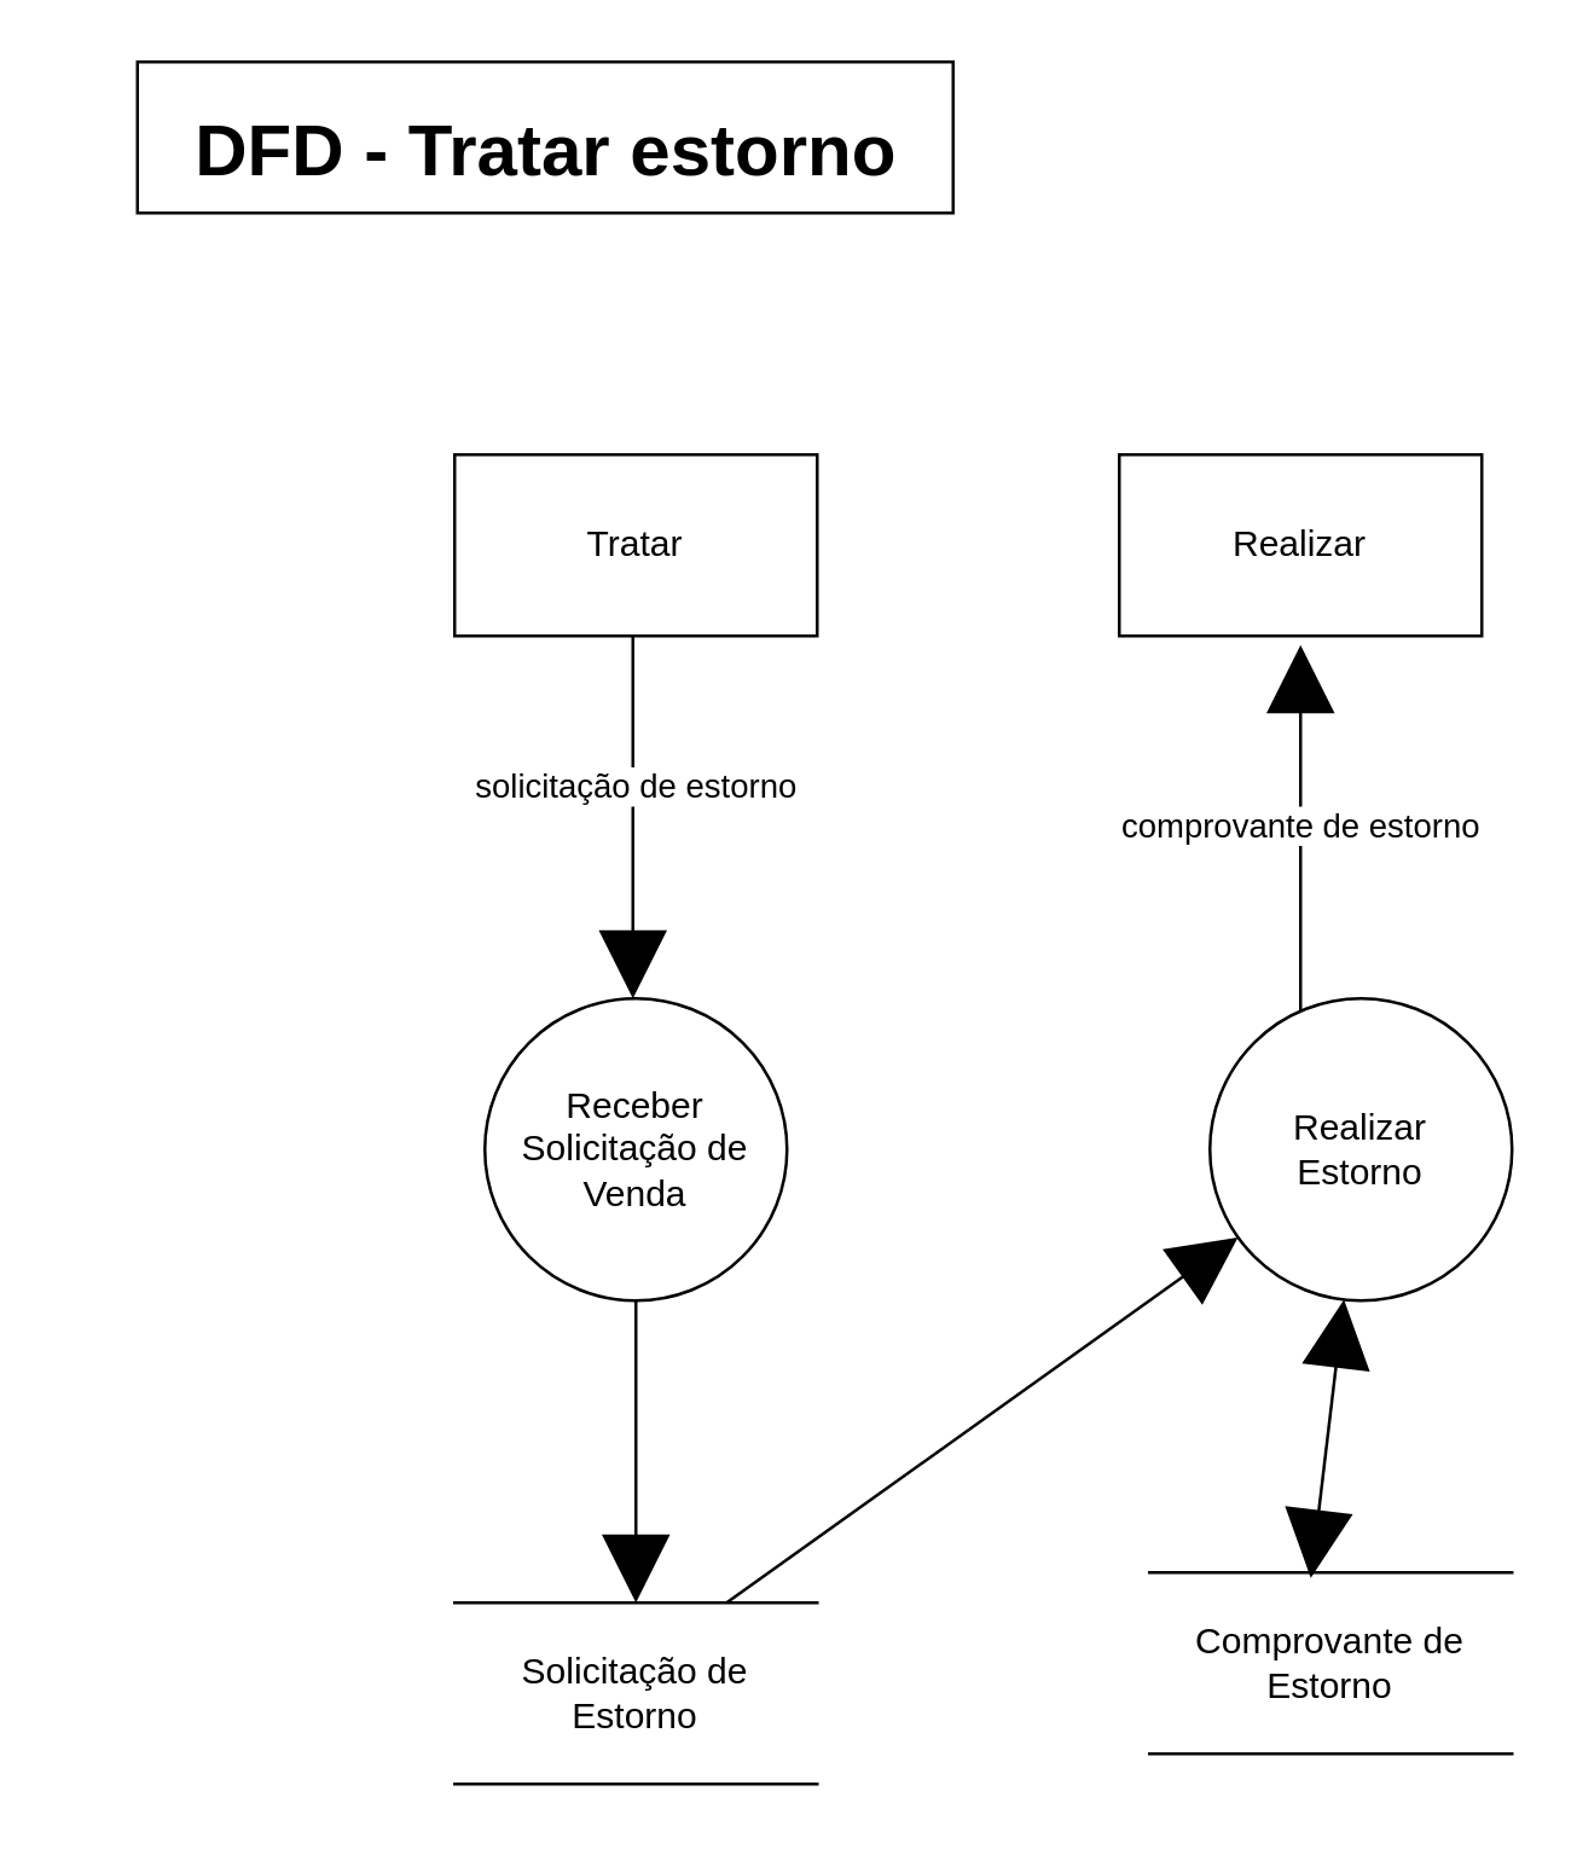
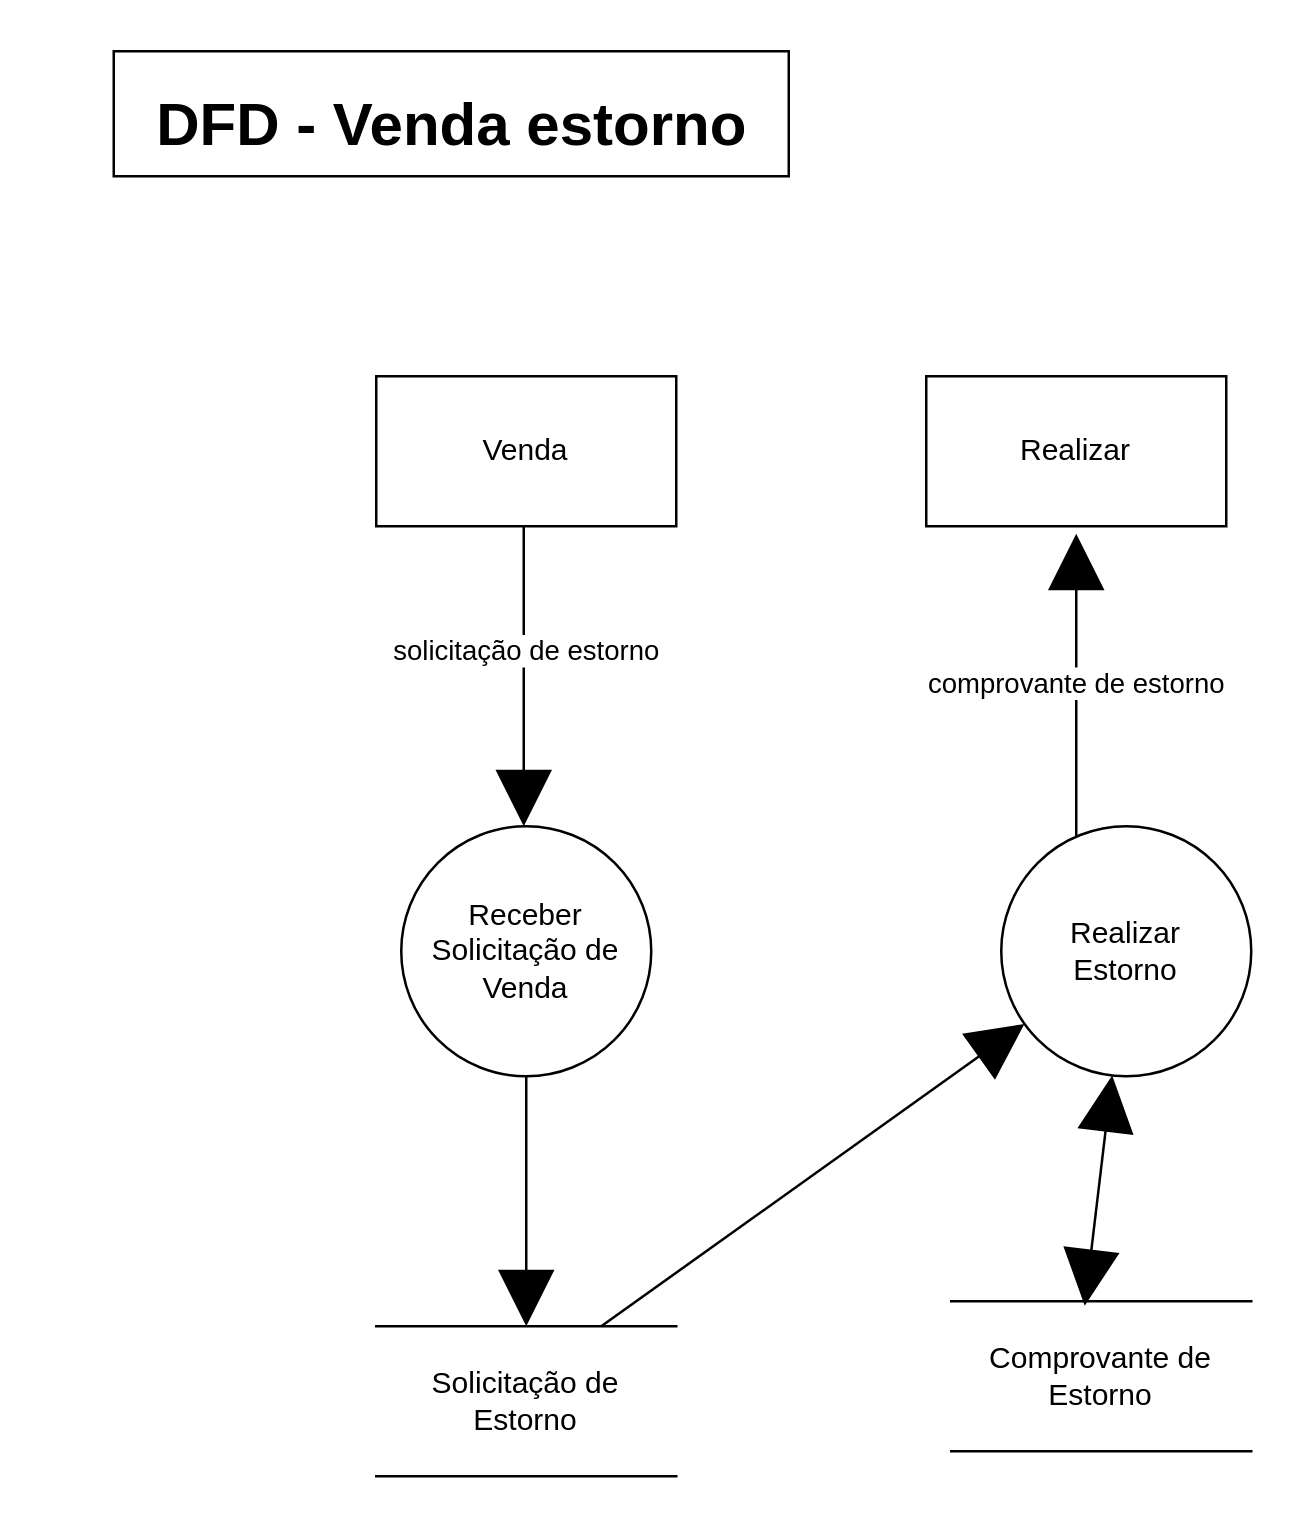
  <mxCell id="0" />
  <mxCell id="1" parent="0" />
  <mxCell id="2" value="" style="rounded=0;whiteSpace=wrap;html=1;" parent="1" vertex="1"><mxGeometry x="45" y="20" width="270" height="50" as="geometry" /></mxCell>
- <mxCell id="3" value="DFD - Tratar estorno" style="text;strokeColor=none;fillColor=none;html=1;fontSize=24;fontStyle=1;verticalAlign=middle;align=center;" parent="1" vertex="1"><mxGeometry x="20" y="30" width="320" height="40" as="geometry" /></mxCell>
+ <mxCell id="3" value="DFD - Venda estorno" style="text;strokeColor=none;fillColor=none;html=1;fontSize=24;fontStyle=1;verticalAlign=middle;align=center;" parent="1" vertex="1"><mxGeometry x="20" y="30" width="320" height="40" as="geometry" /></mxCell>
  <mxCell id="4" value="Realizar" style="rounded=0;whiteSpace=wrap;html=1;" parent="1" vertex="1"><mxGeometry x="370" y="150" width="120" height="60" as="geometry" /></mxCell>
  <mxCell id="5" style="edgeStyle=none;rounded=0;orthogonalLoop=1;jettySize=auto;html=1;startArrow=block;startFill=1;startSize=20;endArrow=none;endFill=0;endSize=20;entryX=0.75;entryY=0;entryDx=0;entryDy=0;" parent="1" source="8" target="11" edge="1"><mxGeometry relative="1" as="geometry"><mxPoint x="496.667" y="530" as="targetPoint" /></mxGeometry></mxCell>
  <mxCell id="6" value="comprovante de estorno" style="edgeStyle=orthogonalEdgeStyle;rounded=0;orthogonalLoop=1;jettySize=auto;html=1;startArrow=none;startFill=0;endArrow=block;endFill=1;endSize=20;" parent="1" source="8" edge="1"><mxGeometry relative="1" as="geometry"><mxPoint x="430" y="213" as="targetPoint" /><Array as="points"><mxPoint x="430" y="213" /></Array></mxGeometry></mxCell>
  <mxCell id="7" style="rounded=0;orthogonalLoop=1;jettySize=auto;html=1;entryX=0.445;entryY=0.03;entryDx=0;entryDy=0;entryPerimeter=0;startArrow=block;startFill=1;endArrow=block;endFill=1;endSize=20;startSize=20;" parent="1" source="8" target="15" edge="1"><mxGeometry relative="1" as="geometry" /></mxCell>
  <mxCell id="8" value="Realizar&lt;br&gt;Estorno" style="ellipse;whiteSpace=wrap;html=1;aspect=fixed;" parent="1" vertex="1"><mxGeometry x="400" y="330" width="100" height="100" as="geometry" /></mxCell>
  <mxCell id="9" style="rounded=0;orthogonalLoop=1;jettySize=auto;html=1;exitX=0.5;exitY=1;exitDx=0;exitDy=0;startArrow=none;startFill=0;endArrow=block;endFill=1;endSize=20;startSize=20;" parent="1" source="10" target="11" edge="1"><mxGeometry relative="1" as="geometry" /></mxCell>
  <mxCell id="10" value="&lt;span style=&quot;background-color: rgb(255 , 255 , 255)&quot;&gt;&lt;font style=&quot;font-size: 12px&quot;&gt;Receber Solicitação de Venda&lt;/font&gt;&lt;/span&gt;" style="ellipse;whiteSpace=wrap;html=1;aspect=fixed;" parent="1" vertex="1"><mxGeometry x="160" y="330" width="100" height="100" as="geometry" /></mxCell>
  <mxCell id="11" value="Solicitação de Estorno" style="shape=partialRectangle;whiteSpace=wrap;html=1;left=0;right=0;fillColor=none;" parent="1" vertex="1"><mxGeometry x="150" y="530" width="120" height="60" as="geometry" /></mxCell>
  <mxCell id="12" style="edgeStyle=none;rounded=0;orthogonalLoop=1;jettySize=auto;html=1;exitX=0.5;exitY=1;exitDx=0;exitDy=0;entryX=0.5;entryY=0;entryDx=0;entryDy=0;startArrow=none;startFill=0;startSize=20;endArrow=block;endFill=1;endSize=20;" parent="1" edge="1"><mxGeometry relative="1" as="geometry"><mxPoint x="209" y="210" as="sourcePoint" /><mxPoint x="209" y="330" as="targetPoint" /></mxGeometry></mxCell>
  <mxCell id="13" value="solicitação de estorno" style="edgeLabel;html=1;align=center;verticalAlign=middle;resizable=0;points=[];" parent="12" vertex="1" connectable="0"><mxGeometry x="-0.213" y="3" relative="1" as="geometry"><mxPoint x="-3" y="2.94" as="offset" /></mxGeometry></mxCell>
- <mxCell id="14" value="Tratar" style="rounded=0;whiteSpace=wrap;html=1;" parent="1" vertex="1"><mxGeometry x="150" y="150" width="120" height="60" as="geometry" /></mxCell>
+ <mxCell id="14" value="Venda" style="rounded=0;whiteSpace=wrap;html=1;" parent="1" vertex="1"><mxGeometry x="150" y="150" width="120" height="60" as="geometry" /></mxCell>
  <mxCell id="15" value="Comprovante de Estorno" style="shape=partialRectangle;whiteSpace=wrap;html=1;left=0;right=0;fillColor=none;" parent="1" vertex="1"><mxGeometry x="380" y="520" width="120" height="60" as="geometry" /></mxCell>
